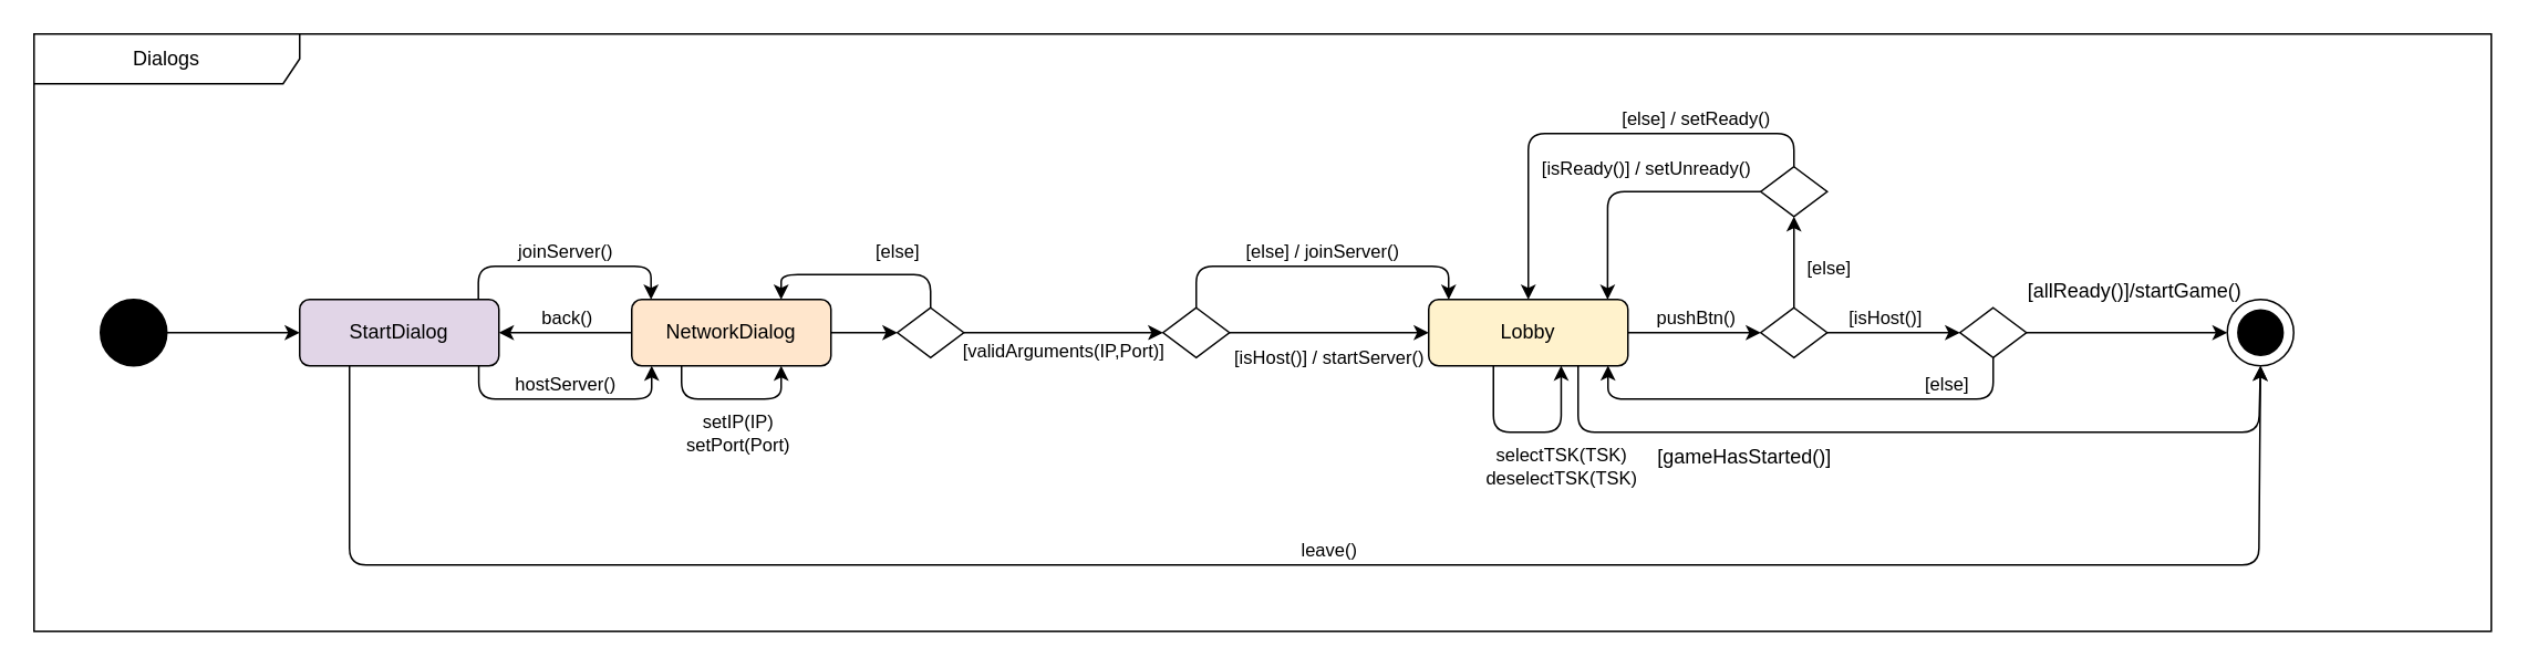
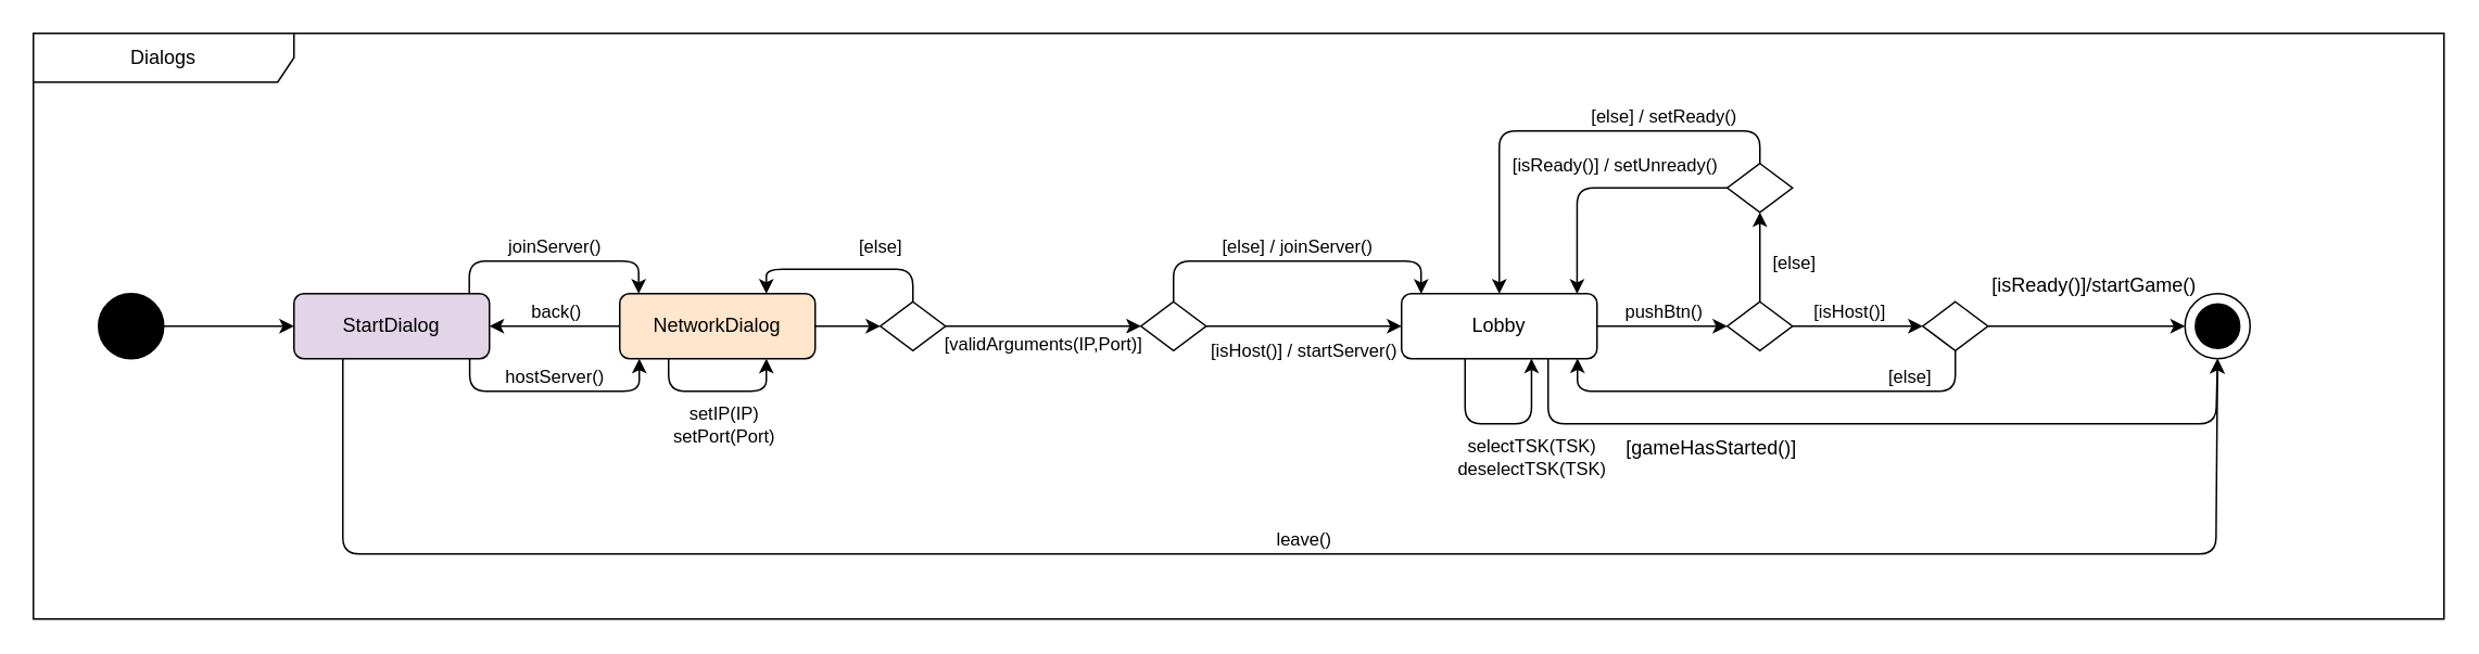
  <mxCell id="0" />
  <mxCell id="1" parent="0" />
  <mxCell id="2" value="Dialogs" style="shape=umlFrame;whiteSpace=wrap;html=1;pointerEvents=0;recursiveResize=0;container=1;collapsible=0;width=160;" parent="1" vertex="1"><mxGeometry x="20" y="20" width="1480" height="360" as="geometry" /></mxCell>
  <mxCell id="3" style="edgeStyle=orthogonalEdgeStyle;rounded=0;orthogonalLoop=1;jettySize=auto;html=1;exitX=1;exitY=0.5;exitDx=0;exitDy=0;entryX=0;entryY=0.5;entryDx=0;entryDy=0;" parent="2" source="4" target="11" edge="1"><mxGeometry relative="1" as="geometry" /></mxCell>
  <mxCell id="4" value="" style="ellipse;whiteSpace=wrap;html=1;aspect=fixed;fillColor=#000000;" parent="2" vertex="1"><mxGeometry x="40" y="160" width="40" height="40" as="geometry" /></mxCell>
  <mxCell id="5" style="edgeStyle=orthogonalEdgeStyle;rounded=1;orthogonalLoop=1;jettySize=auto;html=1;exitX=0.897;exitY=0;exitDx=0;exitDy=0;entryX=0.097;entryY=0;entryDx=0;entryDy=0;entryPerimeter=0;exitPerimeter=0;curved=0;" parent="2" source="11" target="15" edge="1"><mxGeometry relative="1" as="geometry" /></mxCell>
  <mxCell id="6" value="joinServer()" style="edgeLabel;html=1;align=center;verticalAlign=middle;resizable=0;points=[];" parent="5" vertex="1" connectable="0"><mxGeometry x="-0.092" y="-1" relative="1" as="geometry"><mxPoint x="7" y="-11" as="offset" /></mxGeometry></mxCell>
  <mxCell id="7" style="edgeStyle=orthogonalEdgeStyle;rounded=1;orthogonalLoop=1;jettySize=auto;html=1;exitX=0.899;exitY=0.999;exitDx=0;exitDy=0;entryX=0.1;entryY=0.999;entryDx=0;entryDy=0;exitPerimeter=0;entryPerimeter=0;curved=0;" parent="2" source="11" target="15" edge="1"><mxGeometry relative="1" as="geometry" /></mxCell>
  <mxCell id="8" value="hostServer()" style="edgeLabel;html=1;align=center;verticalAlign=middle;resizable=0;points=[];" parent="7" vertex="1" connectable="0"><mxGeometry x="-0.291" relative="1" as="geometry"><mxPoint x="21" y="-10" as="offset" /></mxGeometry></mxCell>
  <mxCell id="9" style="edgeStyle=orthogonalEdgeStyle;rounded=1;orthogonalLoop=1;jettySize=auto;html=1;exitX=0.25;exitY=1;exitDx=0;exitDy=0;entryX=0.5;entryY=1;entryDx=0;entryDy=0;curved=0;" parent="2" source="11" target="46" edge="1"><mxGeometry relative="1" as="geometry"><Array as="points"><mxPoint x="190" y="320" /><mxPoint x="1340" y="320" /><mxPoint x="1340" y="200" /></Array></mxGeometry></mxCell>
  <mxCell id="10" value="leave()" style="edgeLabel;html=1;align=center;verticalAlign=middle;resizable=0;points=[];" parent="9" vertex="1" connectable="0"><mxGeometry x="0.039" y="-1" relative="1" as="geometry"><mxPoint x="-13" y="-11" as="offset" /></mxGeometry></mxCell>
  <mxCell id="11" value="StartDialog" style="rounded=1;whiteSpace=wrap;html=1;fillColor=#e1d5e7;" parent="2" vertex="1"><mxGeometry x="160" y="160" width="120" height="40" as="geometry" /></mxCell>
  <mxCell id="12" style="edgeStyle=orthogonalEdgeStyle;rounded=0;orthogonalLoop=1;jettySize=auto;html=1;exitX=0;exitY=0.5;exitDx=0;exitDy=0;entryX=1;entryY=0.5;entryDx=0;entryDy=0;" parent="2" source="15" target="11" edge="1"><mxGeometry relative="1" as="geometry" /></mxCell>
  <mxCell id="13" value="back()" style="edgeLabel;html=1;align=center;verticalAlign=middle;resizable=0;points=[];" parent="12" vertex="1" connectable="0"><mxGeometry x="-0.2" relative="1" as="geometry"><mxPoint x="-8" y="-10" as="offset" /></mxGeometry></mxCell>
  <mxCell id="14" style="edgeStyle=orthogonalEdgeStyle;rounded=0;orthogonalLoop=1;jettySize=auto;html=1;exitX=1;exitY=0.5;exitDx=0;exitDy=0;entryX=0;entryY=0.5;entryDx=0;entryDy=0;" parent="2" source="15" target="22" edge="1"><mxGeometry relative="1" as="geometry" /></mxCell>
  <mxCell id="15" value="NetworkDialog" style="rounded=1;whiteSpace=wrap;html=1;fillColor=#ffe6cc;" parent="2" vertex="1"><mxGeometry x="360" y="160" width="120" height="40" as="geometry" /></mxCell>
  <mxCell id="16" style="edgeStyle=orthogonalEdgeStyle;rounded=1;orthogonalLoop=1;jettySize=auto;html=1;exitX=0.25;exitY=1;exitDx=0;exitDy=0;entryX=0.75;entryY=1;entryDx=0;entryDy=0;curved=0;" parent="2" source="15" target="15" edge="1"><mxGeometry relative="1" as="geometry" /></mxCell>
  <mxCell id="17" value="setIP(IP)&lt;br&gt;setPort(Port)" style="edgeLabel;html=1;align=center;verticalAlign=middle;resizable=0;points=[];" parent="16" vertex="1" connectable="0"><mxGeometry x="0.06" relative="1" as="geometry"><mxPoint y="20" as="offset" /></mxGeometry></mxCell>
  <mxCell id="18" style="edgeStyle=orthogonalEdgeStyle;rounded=0;orthogonalLoop=1;jettySize=auto;html=1;exitX=1;exitY=0.5;exitDx=0;exitDy=0;entryX=0;entryY=0.5;entryDx=0;entryDy=0;" parent="2" source="22" target="27" edge="1"><mxGeometry relative="1" as="geometry" /></mxCell>
  <mxCell id="19" value="[validArguments(IP,Port)]" style="edgeLabel;html=1;align=center;verticalAlign=middle;resizable=0;points=[];" parent="18" vertex="1" connectable="0"><mxGeometry x="-0.21" y="1" relative="1" as="geometry"><mxPoint x="12" y="11" as="offset" /></mxGeometry></mxCell>
  <mxCell id="20" style="edgeStyle=orthogonalEdgeStyle;rounded=1;orthogonalLoop=1;jettySize=auto;html=1;exitX=0.5;exitY=0;exitDx=0;exitDy=0;entryX=0.75;entryY=0;entryDx=0;entryDy=0;curved=0;" parent="2" source="22" target="15" edge="1"><mxGeometry relative="1" as="geometry" /></mxCell>
  <mxCell id="21" value="[else]" style="edgeLabel;html=1;align=center;verticalAlign=middle;resizable=0;points=[];" parent="20" vertex="1" connectable="0"><mxGeometry x="-0.478" y="-1" relative="1" as="geometry"><mxPoint x="-8" y="-14" as="offset" /></mxGeometry></mxCell>
  <mxCell id="22" value="" style="rhombus;whiteSpace=wrap;html=1;" parent="2" vertex="1"><mxGeometry x="520" y="165" width="40" height="30" as="geometry" /></mxCell>
  <mxCell id="23" style="edgeStyle=orthogonalEdgeStyle;rounded=0;orthogonalLoop=1;jettySize=auto;html=1;exitX=1;exitY=0.5;exitDx=0;exitDy=0;entryX=0;entryY=0.5;entryDx=0;entryDy=0;" parent="2" source="27" target="31" edge="1"><mxGeometry relative="1" as="geometry" /></mxCell>
  <mxCell id="24" value="[isHost()] / startServer()" style="edgeLabel;html=1;align=center;verticalAlign=middle;resizable=0;points=[];" parent="23" vertex="1" connectable="0"><mxGeometry x="0.273" y="-2" relative="1" as="geometry"><mxPoint x="-17" y="12" as="offset" /></mxGeometry></mxCell>
  <mxCell id="25" style="edgeStyle=orthogonalEdgeStyle;rounded=1;orthogonalLoop=1;jettySize=auto;html=1;exitX=0.5;exitY=0;exitDx=0;exitDy=0;entryX=0.1;entryY=0.003;entryDx=0;entryDy=0;entryPerimeter=0;curved=0;" parent="2" source="27" target="31" edge="1"><mxGeometry relative="1" as="geometry" /></mxCell>
  <mxCell id="26" value="[else] / joinServer()" style="edgeLabel;html=1;align=center;verticalAlign=middle;resizable=0;points=[];" parent="25" vertex="1" connectable="0"><mxGeometry x="0.014" y="-2" relative="1" as="geometry"><mxPoint y="-12" as="offset" /></mxGeometry></mxCell>
  <mxCell id="27" value="" style="rhombus;whiteSpace=wrap;html=1;" parent="2" vertex="1"><mxGeometry x="680" y="165" width="40" height="30" as="geometry" /></mxCell>
  <mxCell id="28" style="edgeStyle=orthogonalEdgeStyle;rounded=0;orthogonalLoop=1;jettySize=auto;html=1;exitX=1;exitY=0.5;exitDx=0;exitDy=0;entryX=0;entryY=0.5;entryDx=0;entryDy=0;" parent="2" source="31" target="36" edge="1"><mxGeometry relative="1" as="geometry" /></mxCell>
  <mxCell id="29" value="pushBtn()" style="edgeLabel;html=1;align=center;verticalAlign=middle;resizable=0;points=[];" parent="28" vertex="1" connectable="0"><mxGeometry x="0.03" y="-2" relative="1" as="geometry"><mxPoint x="-1" y="-12" as="offset" /></mxGeometry></mxCell>
  <mxCell id="30" style="edgeStyle=orthogonalEdgeStyle;rounded=1;orthogonalLoop=1;jettySize=auto;html=1;exitX=0.75;exitY=1;exitDx=0;exitDy=0;entryX=0.5;entryY=1;entryDx=0;entryDy=0;curved=0;" parent="2" source="31" target="46" edge="1"><mxGeometry relative="1" as="geometry"><Array as="points"><mxPoint x="930" y="240" /><mxPoint x="1340" y="240" /><mxPoint x="1340" y="200" /></Array></mxGeometry></mxCell>
- <mxCell id="31" value="Lobby" style="rounded=1;whiteSpace=wrap;html=1;fillColor=#fff2cc;" parent="2" vertex="1"><mxGeometry x="840" y="160" width="120" height="40" as="geometry" /></mxCell>
+ <mxCell id="31" value="Lobby" style="rounded=1;whiteSpace=wrap;html=1;" parent="2" vertex="1"><mxGeometry x="840" y="160" width="120" height="40" as="geometry" /></mxCell>
  <mxCell id="32" style="edgeStyle=orthogonalEdgeStyle;rounded=0;orthogonalLoop=1;jettySize=auto;html=1;exitX=1;exitY=0.5;exitDx=0;exitDy=0;entryX=0;entryY=0.5;entryDx=0;entryDy=0;" parent="2" source="36" target="45" edge="1"><mxGeometry relative="1" as="geometry" /></mxCell>
  <mxCell id="33" value="[isHost()]" style="edgeLabel;html=1;align=center;verticalAlign=middle;resizable=0;points=[];" parent="32" vertex="1" connectable="0"><mxGeometry x="-0.16" y="1" relative="1" as="geometry"><mxPoint y="-9" as="offset" /></mxGeometry></mxCell>
  <mxCell id="34" style="edgeStyle=orthogonalEdgeStyle;rounded=0;orthogonalLoop=1;jettySize=auto;html=1;exitX=0.5;exitY=0;exitDx=0;exitDy=0;entryX=0.5;entryY=1;entryDx=0;entryDy=0;" parent="2" source="36" target="41" edge="1"><mxGeometry relative="1" as="geometry" /></mxCell>
  <mxCell id="35" value="[else]" style="edgeLabel;html=1;align=center;verticalAlign=middle;resizable=0;points=[];" parent="34" vertex="1" connectable="0"><mxGeometry x="-0.198" y="-3" relative="1" as="geometry"><mxPoint x="17" y="-3" as="offset" /></mxGeometry></mxCell>
  <mxCell id="36" value="" style="rhombus;whiteSpace=wrap;html=1;" parent="2" vertex="1"><mxGeometry x="1040" y="165" width="40" height="30" as="geometry" /></mxCell>
  <mxCell id="37" style="edgeStyle=orthogonalEdgeStyle;rounded=1;orthogonalLoop=1;jettySize=auto;html=1;exitX=0.5;exitY=0;exitDx=0;exitDy=0;entryX=0.5;entryY=0;entryDx=0;entryDy=0;curved=0;" parent="2" source="41" target="31" edge="1"><mxGeometry relative="1" as="geometry" /></mxCell>
  <mxCell id="38" value="[else] / setReady()" style="edgeLabel;html=1;align=center;verticalAlign=middle;resizable=0;points=[];" parent="37" vertex="1" connectable="0"><mxGeometry x="-0.437" y="-2" relative="1" as="geometry"><mxPoint x="-1" y="-8" as="offset" /></mxGeometry></mxCell>
  <mxCell id="39" style="edgeStyle=orthogonalEdgeStyle;rounded=1;orthogonalLoop=1;jettySize=auto;html=1;exitX=0;exitY=0.5;exitDx=0;exitDy=0;entryX=0.898;entryY=0.003;entryDx=0;entryDy=0;entryPerimeter=0;curved=0;" parent="2" source="41" target="31" edge="1"><mxGeometry relative="1" as="geometry" /></mxCell>
  <mxCell id="40" value="[isReady()] / setUnready()" style="edgeLabel;html=1;align=center;verticalAlign=middle;resizable=0;points=[];" parent="39" vertex="1" connectable="0"><mxGeometry x="-0.419" y="3" relative="1" as="geometry"><mxPoint x="-24" y="-18" as="offset" /></mxGeometry></mxCell>
  <mxCell id="41" value="" style="rhombus;whiteSpace=wrap;html=1;" parent="2" vertex="1"><mxGeometry x="1040" y="80" width="40" height="30" as="geometry" /></mxCell>
  <mxCell id="42" style="edgeStyle=orthogonalEdgeStyle;rounded=0;orthogonalLoop=1;jettySize=auto;html=1;exitX=1;exitY=0.5;exitDx=0;exitDy=0;entryX=0;entryY=0.5;entryDx=0;entryDy=0;" parent="2" source="45" target="46" edge="1"><mxGeometry relative="1" as="geometry" /></mxCell>
  <mxCell id="43" style="edgeStyle=orthogonalEdgeStyle;rounded=1;orthogonalLoop=1;jettySize=auto;html=1;exitX=0.5;exitY=1;exitDx=0;exitDy=0;entryX=0.9;entryY=0.996;entryDx=0;entryDy=0;entryPerimeter=0;curved=0;" parent="2" source="45" target="31" edge="1"><mxGeometry relative="1" as="geometry" /></mxCell>
  <mxCell id="44" value="[else]" style="edgeLabel;html=1;align=center;verticalAlign=middle;resizable=0;points=[];" parent="43" vertex="1" connectable="0"><mxGeometry x="-0.708" y="1" relative="1" as="geometry"><mxPoint x="-14" y="-11" as="offset" /></mxGeometry></mxCell>
  <mxCell id="45" value="" style="rhombus;whiteSpace=wrap;html=1;" parent="2" vertex="1"><mxGeometry x="1160" y="165" width="40" height="30" as="geometry" /></mxCell>
  <mxCell id="46" value="" style="ellipse;whiteSpace=wrap;html=1;aspect=fixed;" parent="2" vertex="1"><mxGeometry x="1321" y="160" width="40" height="40" as="geometry" /></mxCell>
  <mxCell id="47" value="" style="ellipse;whiteSpace=wrap;html=1;aspect=fixed;fillColor=#000000;" parent="2" vertex="1"><mxGeometry x="1327.41" y="166.41" width="27.18" height="27.18" as="geometry" /></mxCell>
  <mxCell id="48" style="edgeStyle=orthogonalEdgeStyle;rounded=1;orthogonalLoop=1;jettySize=auto;html=1;exitX=0.325;exitY=1.005;exitDx=0;exitDy=0;entryX=0.665;entryY=0.997;entryDx=0;entryDy=0;entryPerimeter=0;exitPerimeter=0;curved=0;" parent="2" source="31" target="31" edge="1"><mxGeometry relative="1" as="geometry"><Array as="points"><mxPoint x="879" y="240" /><mxPoint x="920" y="240" /></Array></mxGeometry></mxCell>
  <mxCell id="49" value="selectTSK(TSK)&lt;br&gt;deselectTSK(TSK)" style="edgeLabel;html=1;align=center;verticalAlign=middle;resizable=0;points=[];" parent="48" vertex="1" connectable="0"><mxGeometry x="-0.064" y="1" relative="1" as="geometry"><mxPoint x="24" y="21" as="offset" /></mxGeometry></mxCell>
- <mxCell id="50" value="[allReady()]/startGame()" style="text;html=1;align=center;verticalAlign=middle;resizable=0;points=[];autosize=1;strokeColor=none;fillColor=none;" vertex="1" parent="2"><mxGeometry x="1190" y="140" width="150" height="30" as="geometry" /></mxCell>
+ <mxCell id="50" value="[isReady()]/startGame()" style="text;html=1;align=center;verticalAlign=middle;resizable=0;points=[];autosize=1;strokeColor=none;fillColor=none;" vertex="1" parent="2"><mxGeometry x="1190" y="140" width="150" height="30" as="geometry" /></mxCell>
  <mxCell id="51" value="[gameHasStarted()]" style="text;html=1;align=center;verticalAlign=middle;resizable=0;points=[];autosize=1;strokeColor=none;fillColor=none;" vertex="1" parent="2"><mxGeometry x="965" y="240" width="130" height="30" as="geometry" /></mxCell>
